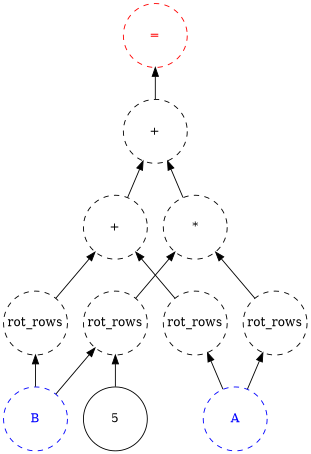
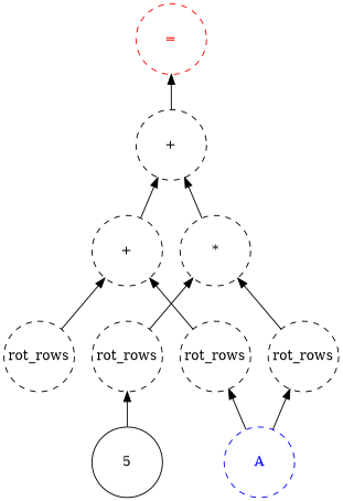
  digraph {
    node [margin=0 shape=circle style=dashed]
    edge [dir=back]
-   n1 [color=blue fontcolor=blue label=B width=1]
    n2 [label=rot_rows width=1]
    n3 [color=blue fontcolor=blue label=A width=1]
    n4 [label=rot_rows width=1]
    n5 [label="+" width=1]
    n6 [label=5 style=solid width=1]
    n7 [label=rot_rows width=1]
    n8 [label=rot_rows width=1]
    n9 [label="*" width=1]
    n10 [label="+" width=1]
    n11 [color=red fontcolor=red label="=" width=1]
-   n2 -> n1
    n4 -> n3
    n5 -> n2
    n5 -> n4
-   n7 -> n1
    n7 -> n6
    n8 -> n3
    n9 -> n7
    n9 -> n8
    n10 -> n5
    n10 -> n9
    n11 -> n10
  }
